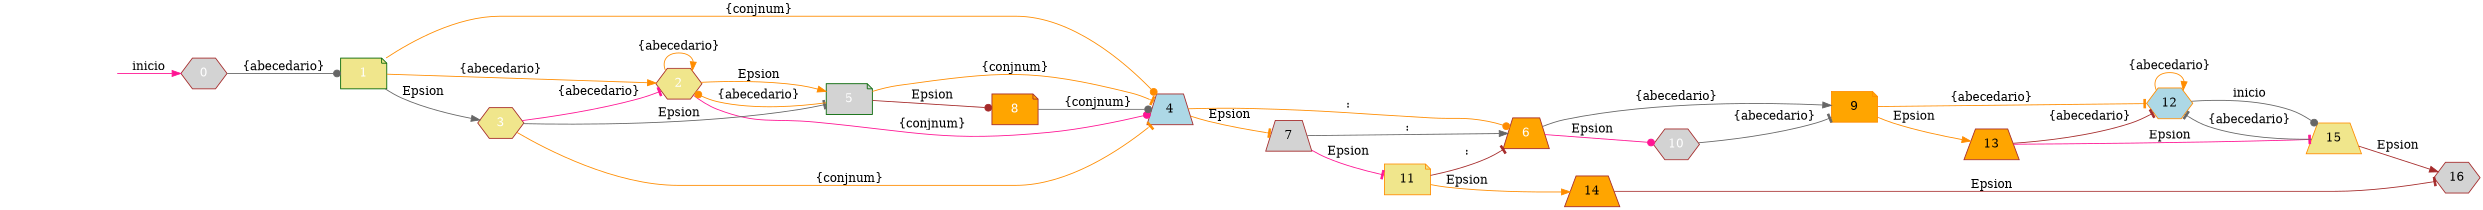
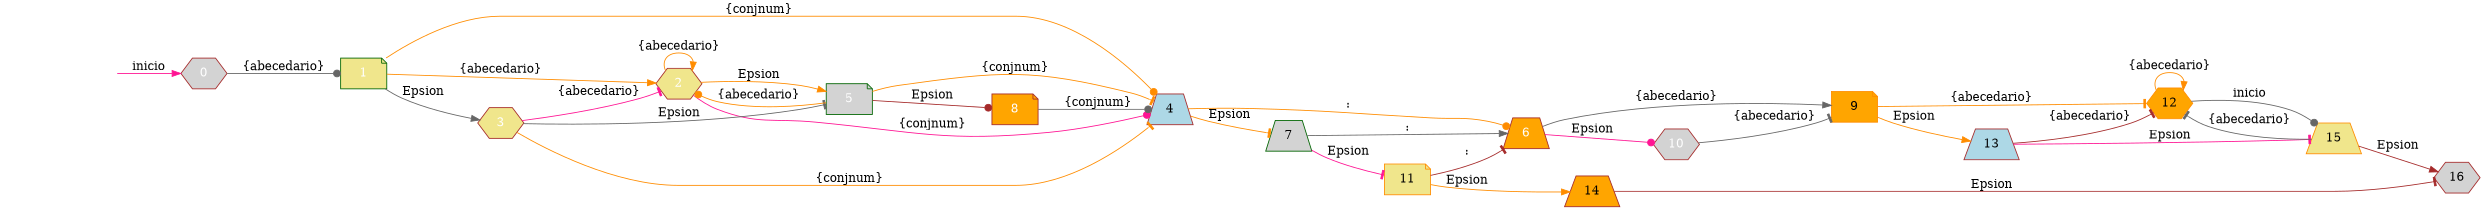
  digraph {
    rankdir=LR
    node [color=brown fillcolor=lightgrey shape=trapezium style=filled]
    edge [arrowhead=tee color=darkorange]
    4 [fillcolor=lightblue]
-   7
+   7 [color=darkgreen]
    6 [fillcolor=orange fontcolor=white]
    11 [color=darkorange fillcolor=khaki shape=note]
    9 [color=darkorange fillcolor=orange shape=note]
    10 [fontcolor=white shape=hexagon]
    14 [fillcolor=orange]
-   12 [color=darkorange fillcolor=lightblue shape=hexagon]
-   13 [fillcolor=orange]
+   12 [color=darkorange fillcolor=orange shape=hexagon]
+   13 [fillcolor=lightblue]
    15 [color=darkorange fillcolor=khaki]
    16 [shape=hexagon]
    secret_node [color=midnightblue fontcolor=white shape=circle style=invis fillcolor=""]
    0 [fontcolor=white shape=hexagon]
    1 [color=darkgreen fillcolor=khaki fontcolor=white shape=note]
    2 [fillcolor=khaki fontcolor=white shape=hexagon]
    3 [fillcolor=khaki fontcolor=white shape=hexagon]
    5 [color=darkgreen fontcolor=white shape=note]
    8 [fillcolor=orange fontcolor=white shape=note]
    4 -> 7 [label=Epsion]
    4 -> 6 [arrowhead=dot label=":"]
    7 -> 6 [arrowhead=normal color=gray40 label=":"]
    7 -> 11 [color=deeppink label=Epsion]
    6 -> 9 [arrowhead=normal color=gray40 label="{abecedario}"]
    6 -> 10 [arrowhead=dot color=deeppink label=Epsion]
    11 -> 6 [color=brown label=":"]
    11 -> 14 [arrowhead=normal label=Epsion]
    9 -> 12 [label="{abecedario}"]
    9 -> 13 [arrowhead=normal label=Epsion]
    10 -> 9 [color=gray40 label="{abecedario}"]
    14 -> 16 [color=brown label=Epsion]
    12 -> 12 [arrowhead=normal label="{abecedario}"]
    12 -> 15 [arrowhead=dot color=gray40 label=inicio]
    13 -> 12 [color=brown label="{abecedario}"]
    13 -> 15 [color=deeppink label=Epsion]
    15 -> 12 [color=gray40 label="{abecedario}"]
    15 -> 16 [arrowhead=normal color=brown label=Epsion]
    secret_node -> 0 [arrowhead=normal color=deeppink label=inicio]
    0 -> 1 [arrowhead=dot color=gray40 label="{abecedario}"]
    1 -> 4 [arrowhead=dot label="{conjnum}"]
    1 -> 2 [arrowhead=normal label="{abecedario}"]
    1 -> 3 [arrowhead=normal color=gray40 label=Epsion]
    2 -> 4 [arrowhead=dot color=deeppink label="{conjnum}"]
    2 -> 2 [arrowhead=normal label="{abecedario}"]
    2 -> 5 [arrowhead=normal label=Epsion]
    3 -> 4 [label="{conjnum}"]
    3 -> 2 [color=deeppink label="{abecedario}"]
    3 -> 5 [color=gray40 label=Epsion]
    5 -> 4 [label="{conjnum}"]
    5 -> 2 [arrowhead=dot label="{abecedario}"]
    5 -> 8 [arrowhead=dot color=brown label=Epsion]
    8 -> 4 [arrowhead=dot color=gray40 label="{conjnum}"]
  }
